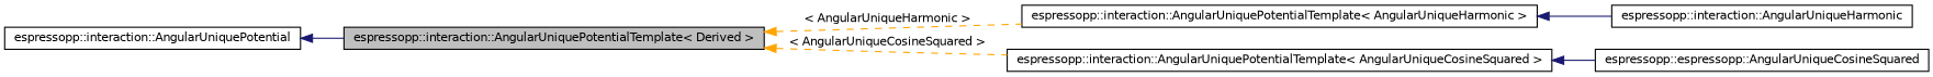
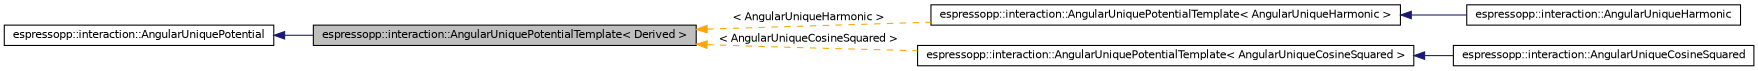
  digraph {
    rankdir=LR
    node [color=black fillcolor=white fontname=Helvetica fontsize=10 shape=record style=filled]
    edge [color=midnightblue dir=back fontname=Helvetica fontsize=10 labelfontname=Helvetica labelfontsize=10 style=solid]
    n1 [fillcolor=grey75 fontcolor=black height=0.2 label="espressopp::interaction::AngularUniquePotentialTemplate\< Derived \>" width=0.4]
    n2 [height=0.2 label="espressopp::interaction::AngularUniquePotentialTemplate\< AngularUniqueHarmonic \>" width=0.4]
    n3 [height=0.2 label="espressopp::interaction::AngularUniquePotentialTemplate\< AngularUniqueCosineSquared \>" width=0.4]
    n4 [height=0.2 label="espressopp::interaction::AngularUniquePotential" width=0.4]
    n5 [height=0.2 label="espressopp::interaction::AngularUniqueHarmonic" width=0.4]
-   n6 [height=0.2 label="espressopp::espressopp::AngularUniqueCosineSquared" width=0.4]
+   n6 [height=0.2 label="espressopp::interaction::AngularUniqueCosineSquared" width=0.4]
    n1 -> n2 [color=orange label=" \< AngularUniqueHarmonic \>" style=dashed]
    n1 -> n3 [color=orange label=" \< AngularUniqueCosineSquared \>" style=dashed]
    n2 -> n5
    n3 -> n6
    n4 -> n1
  }
